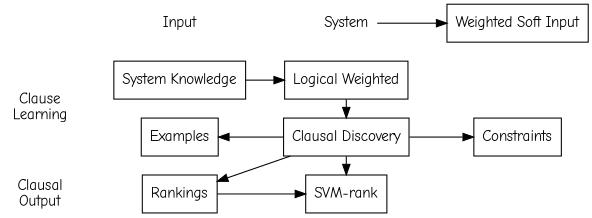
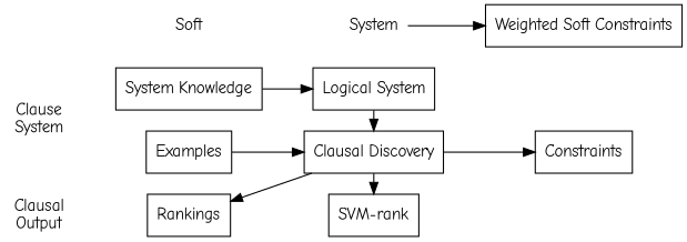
  digraph {
    fontname="Comic Neue"
    rankdir=LR
    node [fontname="Comic Neue" shape=box]
    edge [fontname="Comic Neue"]
-   n1 [label="Clause\nLearning" shape=plaintext]
+   n1 [label="Clause\nSystem" shape=plaintext]
    n2 [label="Clausal\nOutput" shape=plaintext]
    n3 [label="System Knowledge"]
    n4 [label=Examples]
    n5 [label=Rankings]
-   n6 [label=Input shape=plaintext]
-   n7 [label="Logical Weighted"]
+   n6 [label=Soft shape=plaintext]
+   n7 [label="Logical System"]
    n8 [label="Clausal Discovery"]
    n9 [label="SVM-rank"]
    n10 [label=System shape=plaintext sides=B]
    n11 [label=Constraints]
-   n12 [label="Weighted Soft Input"]
+   n12 [label="Weighted Soft Constraints"]
    subgraph sub_1 {
      rank=same
      n1
      n2
    }
    subgraph sub_2 {
      rank=same
      n3
      n4
      n5
      n6
    }
    subgraph sub_3 {
      rank=same
      n7
      n8
      n9
      n10
    }
    subgraph sub_4 {
      rank=same
      n11
      n12
    }
    n1 -> n3 [style=invis]
    n1 -> n4 [style=invis]
    n2 -> n5 [style=invis]
    n3 -> n7
-   n8 -> n4
-   n5 -> n9
+   n4 -> n8
    n7 -> n8
    n8 -> n5
    n8 -> n9
    n8 -> n11
    n10 -> n12
  }
